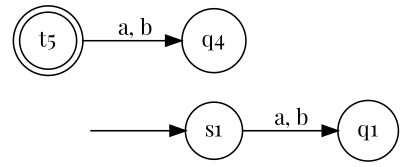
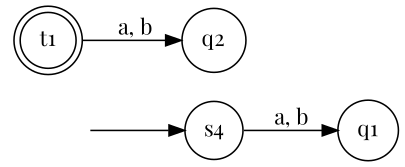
  digraph {
    fontname="Playfair Display"
    rankdir=LR
    node [fontname="Playfair Display" shape=circle]
    edge [fontname="Playfair Display"]
    "" [shape=none]
-   s1
+   s1 [label=s4]
    q1
-   t1 [shape=doublecircle label=t5]
-   q2 [label=q4]
+   t1 [shape=doublecircle]
+   q2
    "" -> s1
    s1 -> q1 [label="a, b"]
    t1 -> q2 [label="a, b"]
  }
